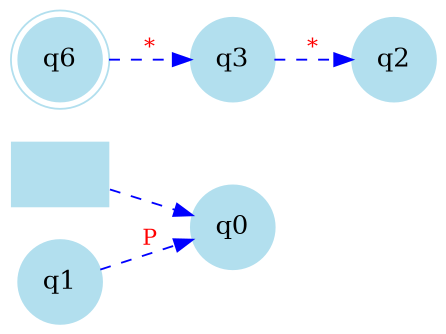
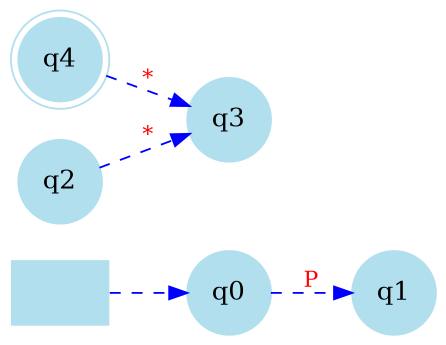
  digraph {
    rankdir=LR
    node [color=lightblue2 shape=circle style=filled]
    edge [color=blue fontcolor=red fontsize=12 style=dashed]
    "" [shape=plaintext]
    n2 [label=q0]
    n3 [label=q1]
-   n4 [label=q6 shape=doublecircle]
+   n4 [label=q4 shape=doublecircle]
    n5 [label=q3]
    n6 [label=q2]
    "" -> n2
-   n3 -> n2 [label=P]
+   n2 -> n3 [label=P]
    n4 -> n5 [label="*"]
-   n5 -> n6 [label="*"]
+   n6 -> n5 [label="*"]
  }
